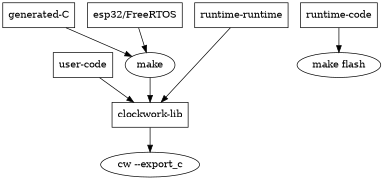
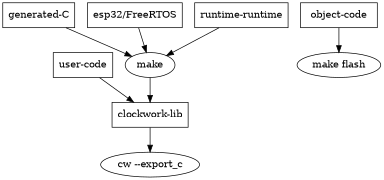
  digraph {
    node [shape=box]
    "user-code"
    "clockwork-lib"
    "cw --export_c" [shape=""]
    make [shape=""]
    "generated-C"
    "esp32/FreeRTOS"
    "make flash" [shape=""]
-   "object-code" [label="runtime-code"]
+   "object-code"
    n9 [label="runtime-runtime"]
    "user-code" -> "clockwork-lib"
    "clockwork-lib" -> "cw --export_c"
    make -> "clockwork-lib"
    "generated-C" -> make
    "esp32/FreeRTOS" -> make
    "object-code" -> "make flash"
-   n9 -> "clockwork-lib"
+   n9 -> make
  }
